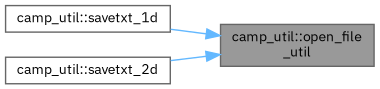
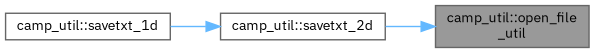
  digraph {
    fontname="IBM Plex Sans"
    rankdir=RL
    node [color=grey40 fillcolor=white fontname="IBM Plex Sans" fontsize=10 shape=box style=filled]
    edge [color=steelblue1 dir=back fontname="IBM Plex Sans" fontsize=10 labelfontname=Helvetica labelfontsize=10 style=solid]
    n1 [color=gray40 fillcolor=grey60 fontcolor=black height=0.2 label="camp_util::open_file\l_util" width=0.4]
    n2 [height=0.2 label="camp_util::savetxt_1d" width=0.4]
    n3 [height=0.2 label="camp_util::savetxt_2d" width=0.4]
-   n1 -> n2
+   n3 -> n2
    n1 -> n3
  }
